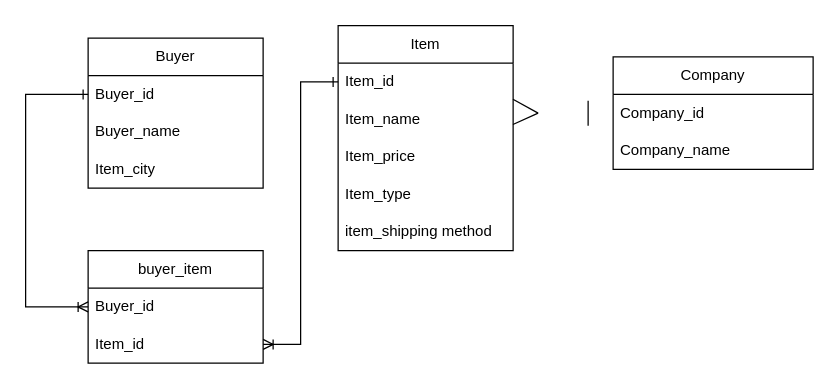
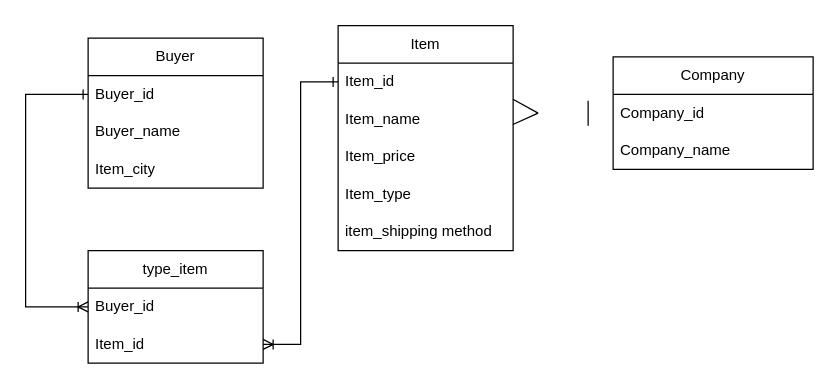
  <mxCell id="0" />
  <mxCell id="1" parent="0" />
  <mxCell id="2" value="Buyer" style="swimlane;fontStyle=0;childLayout=stackLayout;horizontal=1;startSize=30;horizontalStack=0;resizeParent=1;resizeParentMax=0;resizeLast=0;collapsible=1;marginBottom=0;whiteSpace=wrap;html=1;" parent="1" vertex="1"><mxGeometry x="70" y="30" width="140" height="120" as="geometry"><mxRectangle x="120" y="280" width="60" height="30" as="alternateBounds" /></mxGeometry></mxCell>
  <mxCell id="3" value="Buyer_id" style="text;strokeColor=none;fillColor=none;align=left;verticalAlign=middle;spacingLeft=4;spacingRight=4;overflow=hidden;points=[[0,0.5],[1,0.5]];portConstraint=eastwest;rotatable=0;whiteSpace=wrap;html=1;" parent="2" vertex="1"><mxGeometry y="30" width="140" height="30" as="geometry" /></mxCell>
  <mxCell id="4" value="Buyer_name" style="text;strokeColor=none;fillColor=none;align=left;verticalAlign=middle;spacingLeft=4;spacingRight=4;overflow=hidden;points=[[0,0.5],[1,0.5]];portConstraint=eastwest;rotatable=0;whiteSpace=wrap;html=1;" parent="2" vertex="1"><mxGeometry y="60" width="140" height="30" as="geometry" /></mxCell>
  <mxCell id="5" value="Item_city" style="text;strokeColor=none;fillColor=none;align=left;verticalAlign=middle;spacingLeft=4;spacingRight=4;overflow=hidden;points=[[0,0.5],[1,0.5]];portConstraint=eastwest;rotatable=0;whiteSpace=wrap;html=1;" parent="2" vertex="1"><mxGeometry y="90" width="140" height="30" as="geometry" /></mxCell>
  <mxCell id="6" value="Company" style="swimlane;fontStyle=0;childLayout=stackLayout;horizontal=1;startSize=30;horizontalStack=0;resizeParent=1;resizeParentMax=0;resizeLast=0;collapsible=1;marginBottom=0;whiteSpace=wrap;html=1;" parent="1" vertex="1"><mxGeometry x="490" y="45" width="160" height="90" as="geometry"><mxRectangle x="120" y="280" width="60" height="30" as="alternateBounds" /></mxGeometry></mxCell>
  <mxCell id="7" value="Company_id" style="text;strokeColor=none;fillColor=none;align=left;verticalAlign=middle;spacingLeft=4;spacingRight=4;overflow=hidden;points=[[0,0.5],[1,0.5]];portConstraint=eastwest;rotatable=0;whiteSpace=wrap;html=1;" parent="6" vertex="1"><mxGeometry y="30" width="160" height="30" as="geometry" /></mxCell>
  <mxCell id="8" style="edgeStyle=none;rounded=0;orthogonalLoop=1;jettySize=auto;html=1;exitX=1;exitY=0.5;exitDx=0;exitDy=0;" parent="6" source="7" target="7" edge="1"><mxGeometry relative="1" as="geometry" /></mxCell>
  <mxCell id="9" value="Company_name" style="text;strokeColor=none;fillColor=none;align=left;verticalAlign=middle;spacingLeft=4;spacingRight=4;overflow=hidden;points=[[0,0.5],[1,0.5]];portConstraint=eastwest;rotatable=0;whiteSpace=wrap;html=1;" parent="6" vertex="1"><mxGeometry y="60" width="160" height="30" as="geometry" /></mxCell>
  <mxCell id="10" value="Item" style="swimlane;fontStyle=0;childLayout=stackLayout;horizontal=1;startSize=30;horizontalStack=0;resizeParent=1;resizeParentMax=0;resizeLast=0;collapsible=1;marginBottom=0;whiteSpace=wrap;html=1;" parent="1" vertex="1"><mxGeometry x="270" y="20" width="140" height="180" as="geometry"><mxRectangle x="120" y="280" width="60" height="30" as="alternateBounds" /></mxGeometry></mxCell>
  <mxCell id="11" value="Item_id" style="text;strokeColor=none;fillColor=none;align=left;verticalAlign=middle;spacingLeft=4;spacingRight=4;overflow=hidden;points=[[0,0.5],[1,0.5]];portConstraint=eastwest;rotatable=0;whiteSpace=wrap;html=1;" parent="10" vertex="1"><mxGeometry y="30" width="140" height="30" as="geometry" /></mxCell>
  <mxCell id="12" value="Item_name" style="text;strokeColor=none;fillColor=none;align=left;verticalAlign=middle;spacingLeft=4;spacingRight=4;overflow=hidden;points=[[0,0.5],[1,0.5]];portConstraint=eastwest;rotatable=0;whiteSpace=wrap;html=1;" parent="10" vertex="1"><mxGeometry y="60" width="140" height="30" as="geometry" /></mxCell>
  <mxCell id="13" value="Item_price" style="text;strokeColor=none;fillColor=none;align=left;verticalAlign=middle;spacingLeft=4;spacingRight=4;overflow=hidden;points=[[0,0.5],[1,0.5]];portConstraint=eastwest;rotatable=0;whiteSpace=wrap;html=1;" parent="10" vertex="1"><mxGeometry y="90" width="140" height="30" as="geometry" /></mxCell>
  <mxCell id="14" value="Item_type" style="text;strokeColor=none;fillColor=none;align=left;verticalAlign=middle;spacingLeft=4;spacingRight=4;overflow=hidden;points=[[0,0.5],[1,0.5]];portConstraint=eastwest;rotatable=0;whiteSpace=wrap;html=1;" parent="10" vertex="1"><mxGeometry y="120" width="140" height="30" as="geometry" /></mxCell>
  <mxCell id="15" value="item_shipping method" style="text;strokeColor=none;fillColor=none;align=left;verticalAlign=middle;spacingLeft=4;spacingRight=4;overflow=hidden;points=[[0,0.5],[1,0.5]];portConstraint=eastwest;rotatable=0;whiteSpace=wrap;html=1;" parent="10" vertex="1"><mxGeometry y="150" width="140" height="30" as="geometry" /></mxCell>
  <mxCell id="16" style="edgeStyle=none;rounded=0;orthogonalLoop=1;jettySize=auto;html=1;exitX=0.5;exitY=0;exitDx=0;exitDy=0;" parent="1" source="2" target="2" edge="1"><mxGeometry relative="1" as="geometry" /></mxCell>
  <mxCell id="17" value="" style="endArrow=none;html=1;rounded=0;entryX=0.999;entryY=0.965;entryDx=0;entryDy=0;entryPerimeter=0;" parent="1" target="11" edge="1"><mxGeometry width="50" height="50" relative="1" as="geometry"><mxPoint x="430" y="90" as="sourcePoint" /><mxPoint x="450" y="70" as="targetPoint" /></mxGeometry></mxCell>
  <mxCell id="18" value="" style="endArrow=none;html=1;rounded=0;entryX=0.999;entryY=0.637;entryDx=0;entryDy=0;entryPerimeter=0;" parent="1" target="12" edge="1"><mxGeometry width="50" height="50" relative="1" as="geometry"><mxPoint x="430" y="90" as="sourcePoint" /><mxPoint x="420" y="89" as="targetPoint" /></mxGeometry></mxCell>
  <mxCell id="19" value="" style="endArrow=none;html=1;rounded=0;" parent="1" edge="1"><mxGeometry width="50" height="50" relative="1" as="geometry"><mxPoint x="470" y="100" as="sourcePoint" /><mxPoint x="470" y="80" as="targetPoint" /></mxGeometry></mxCell>
- <mxCell id="20" value="buyer_item" style="swimlane;fontStyle=0;childLayout=stackLayout;horizontal=1;startSize=30;horizontalStack=0;resizeParent=1;resizeParentMax=0;resizeLast=0;collapsible=1;marginBottom=0;whiteSpace=wrap;html=1;" vertex="1" parent="1"><mxGeometry x="70" y="200" width="140" height="90" as="geometry" /></mxCell>
+ <mxCell id="20" value="type_item" style="swimlane;fontStyle=0;childLayout=stackLayout;horizontal=1;startSize=30;horizontalStack=0;resizeParent=1;resizeParentMax=0;resizeLast=0;collapsible=1;marginBottom=0;whiteSpace=wrap;html=1;" vertex="1" parent="1"><mxGeometry x="70" y="200" width="140" height="90" as="geometry" /></mxCell>
  <mxCell id="21" value="Buyer_id" style="text;strokeColor=none;fillColor=none;align=left;verticalAlign=middle;spacingLeft=4;spacingRight=4;overflow=hidden;points=[[0,0.5],[1,0.5]];portConstraint=eastwest;rotatable=0;whiteSpace=wrap;html=1;" vertex="1" parent="20"><mxGeometry y="30" width="140" height="30" as="geometry" /></mxCell>
  <mxCell id="22" value="Item_id" style="text;strokeColor=none;fillColor=none;align=left;verticalAlign=middle;spacingLeft=4;spacingRight=4;overflow=hidden;points=[[0,0.5],[1,0.5]];portConstraint=eastwest;rotatable=0;whiteSpace=wrap;html=1;" vertex="1" parent="20"><mxGeometry y="60" width="140" height="30" as="geometry" /></mxCell>
  <mxCell id="23" value="" style="edgeStyle=entityRelationEdgeStyle;fontSize=12;html=1;endArrow=ERoneToMany;rounded=0;entryX=1;entryY=0.5;entryDx=0;entryDy=0;exitX=0;exitY=0.5;exitDx=0;exitDy=0;startArrow=ERone;startFill=0;" edge="1" parent="1" source="11" target="22"><mxGeometry width="100" height="100" relative="1" as="geometry"><mxPoint x="280" y="250" as="sourcePoint" /><mxPoint x="400" y="170" as="targetPoint" /></mxGeometry></mxCell>
  <mxCell id="24" style="edgeStyle=elbowEdgeStyle;rounded=0;orthogonalLoop=1;jettySize=auto;html=1;exitX=0;exitY=0.5;exitDx=0;exitDy=0;entryX=0;entryY=0.5;entryDx=0;entryDy=0;startArrow=ERone;startFill=0;endArrow=ERoneToMany;endFill=0;" edge="1" parent="1" source="3" target="21"><mxGeometry relative="1" as="geometry"><mxPoint x="0" y="230" as="targetPoint" /><Array as="points"><mxPoint x="20" y="160" /></Array></mxGeometry></mxCell>
